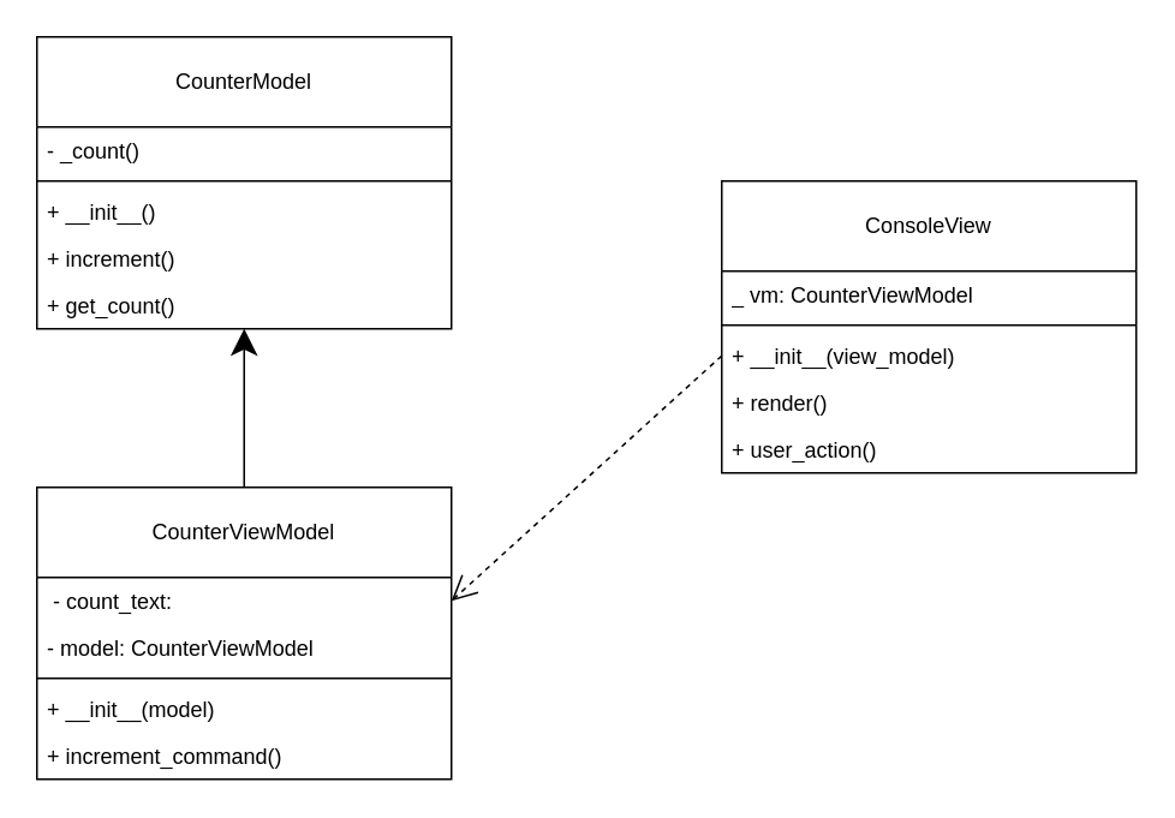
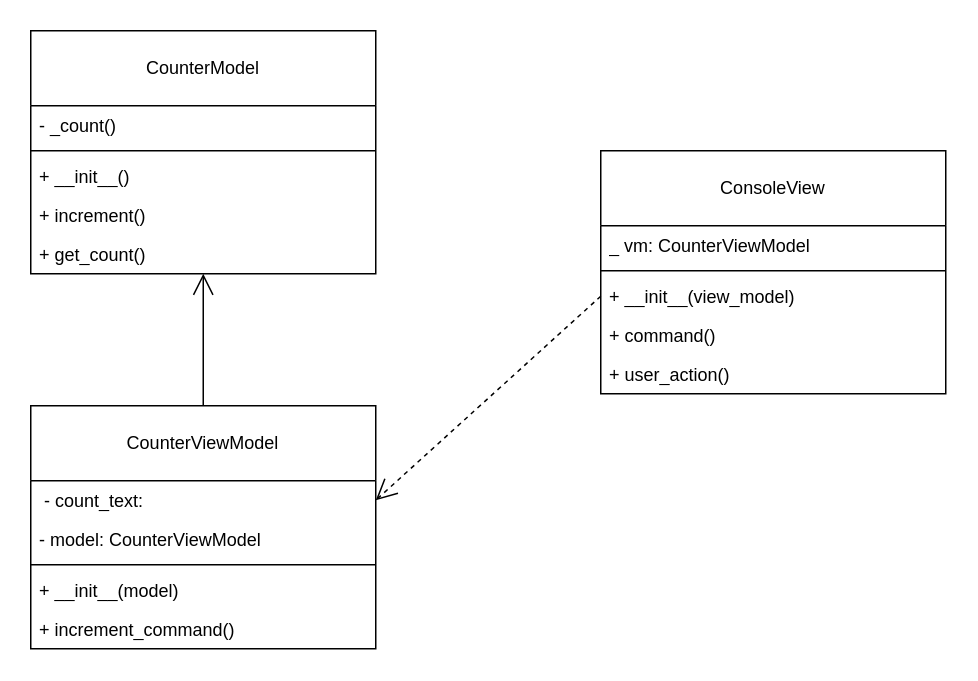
  <mxCell id="0" />
  <mxCell id="1" parent="0" />
  <mxCell id="2" value="CounterModel" style="swimlane;fontStyle=0;childLayout=stackLayout;horizontal=1;startSize=50;fillColor=none;horizontalStack=0;resizeParent=1;resizeParentMax=0;resizeLast=0;collapsible=1;marginBottom=0;whiteSpace=wrap;html=1;" vertex="1" parent="1"><mxGeometry x="20" y="20" width="230" height="162" as="geometry" /></mxCell>
  <mxCell id="3" value="- _count()" style="text;strokeColor=none;fillColor=none;align=left;verticalAlign=top;spacingLeft=4;spacingRight=4;overflow=hidden;rotatable=0;points=[[0,0.5],[1,0.5]];portConstraint=eastwest;whiteSpace=wrap;html=1;" vertex="1" parent="2"><mxGeometry y="50" width="230" height="26" as="geometry" /></mxCell>
  <mxCell id="4" value="" style="line;strokeWidth=1;fillColor=none;align=left;verticalAlign=middle;spacingTop=-1;spacingLeft=3;spacingRight=3;rotatable=0;labelPosition=right;points=[];portConstraint=eastwest;strokeColor=inherit;" vertex="1" parent="2"><mxGeometry y="76" width="230" height="8" as="geometry" /></mxCell>
  <mxCell id="5" value="+ __init__()" style="text;strokeColor=none;fillColor=none;align=left;verticalAlign=top;spacingLeft=4;spacingRight=4;overflow=hidden;rotatable=0;points=[[0,0.5],[1,0.5]];portConstraint=eastwest;whiteSpace=wrap;html=1;" vertex="1" parent="2"><mxGeometry y="84" width="230" height="26" as="geometry" /></mxCell>
  <mxCell id="6" value="+ increment()" style="text;strokeColor=none;fillColor=none;align=left;verticalAlign=top;spacingLeft=4;spacingRight=4;overflow=hidden;rotatable=0;points=[[0,0.5],[1,0.5]];portConstraint=eastwest;whiteSpace=wrap;html=1;" vertex="1" parent="2"><mxGeometry y="110" width="230" height="26" as="geometry" /></mxCell>
  <mxCell id="7" value="+ get_count()" style="text;strokeColor=none;fillColor=none;align=left;verticalAlign=top;spacingLeft=4;spacingRight=4;overflow=hidden;rotatable=0;points=[[0,0.5],[1,0.5]];portConstraint=eastwest;whiteSpace=wrap;html=1;" vertex="1" parent="2"><mxGeometry y="136" width="230" height="26" as="geometry" /></mxCell>
  <mxCell id="8" value="CounterViewModel" style="swimlane;fontStyle=0;childLayout=stackLayout;horizontal=1;startSize=50;fillColor=none;horizontalStack=0;resizeParent=1;resizeParentMax=0;resizeLast=0;collapsible=1;marginBottom=0;whiteSpace=wrap;html=1;" vertex="1" parent="1"><mxGeometry x="20" y="270" width="230" height="162" as="geometry" /></mxCell>
  <mxCell id="9" value="&amp;nbsp;- count_text:" style="text;strokeColor=none;fillColor=none;align=left;verticalAlign=top;spacingLeft=4;spacingRight=4;overflow=hidden;rotatable=0;points=[[0,0.5],[1,0.5]];portConstraint=eastwest;whiteSpace=wrap;html=1;" vertex="1" parent="8"><mxGeometry y="50" width="230" height="26" as="geometry" /></mxCell>
  <mxCell id="10" value="- model: CounterViewModel" style="text;strokeColor=none;fillColor=none;align=left;verticalAlign=top;spacingLeft=4;spacingRight=4;overflow=hidden;rotatable=0;points=[[0,0.5],[1,0.5]];portConstraint=eastwest;whiteSpace=wrap;html=1;" vertex="1" parent="8"><mxGeometry y="76" width="230" height="26" as="geometry" /></mxCell>
  <mxCell id="11" value="" style="line;strokeWidth=1;fillColor=none;align=left;verticalAlign=middle;spacingTop=-1;spacingLeft=3;spacingRight=3;rotatable=0;labelPosition=right;points=[];portConstraint=eastwest;strokeColor=inherit;" vertex="1" parent="8"><mxGeometry y="102" width="230" height="8" as="geometry" /></mxCell>
  <mxCell id="12" value="+ __init__(model)" style="text;strokeColor=none;fillColor=none;align=left;verticalAlign=top;spacingLeft=4;spacingRight=4;overflow=hidden;rotatable=0;points=[[0,0.5],[1,0.5]];portConstraint=eastwest;whiteSpace=wrap;html=1;" vertex="1" parent="8"><mxGeometry y="110" width="230" height="26" as="geometry" /></mxCell>
  <mxCell id="13" value="+ increment_command()" style="text;strokeColor=none;fillColor=none;align=left;verticalAlign=top;spacingLeft=4;spacingRight=4;overflow=hidden;rotatable=0;points=[[0,0.5],[1,0.5]];portConstraint=eastwest;whiteSpace=wrap;html=1;" vertex="1" parent="8"><mxGeometry y="136" width="230" height="26" as="geometry" /></mxCell>
  <mxCell id="14" value="ConsoleView" style="swimlane;fontStyle=0;childLayout=stackLayout;horizontal=1;startSize=50;fillColor=none;horizontalStack=0;resizeParent=1;resizeParentMax=0;resizeLast=0;collapsible=1;marginBottom=0;whiteSpace=wrap;html=1;" vertex="1" parent="1"><mxGeometry x="400" y="100" width="230" height="162" as="geometry" /></mxCell>
  <mxCell id="15" value="_ vm: CounterViewModel" style="text;strokeColor=none;fillColor=none;align=left;verticalAlign=top;spacingLeft=4;spacingRight=4;overflow=hidden;rotatable=0;points=[[0,0.5],[1,0.5]];portConstraint=eastwest;whiteSpace=wrap;html=1;" vertex="1" parent="14"><mxGeometry y="50" width="230" height="26" as="geometry" /></mxCell>
  <mxCell id="16" value="" style="line;strokeWidth=1;fillColor=none;align=left;verticalAlign=middle;spacingTop=-1;spacingLeft=3;spacingRight=3;rotatable=0;labelPosition=right;points=[];portConstraint=eastwest;strokeColor=inherit;" vertex="1" parent="14"><mxGeometry y="76" width="230" height="8" as="geometry" /></mxCell>
  <mxCell id="17" value="+ __init__(view_model)" style="text;strokeColor=none;fillColor=none;align=left;verticalAlign=top;spacingLeft=4;spacingRight=4;overflow=hidden;rotatable=0;points=[[0,0.5],[1,0.5]];portConstraint=eastwest;whiteSpace=wrap;html=1;" vertex="1" parent="14"><mxGeometry y="84" width="230" height="26" as="geometry" /></mxCell>
- <mxCell id="18" value="+ render()" style="text;strokeColor=none;fillColor=none;align=left;verticalAlign=top;spacingLeft=4;spacingRight=4;overflow=hidden;rotatable=0;points=[[0,0.5],[1,0.5]];portConstraint=eastwest;whiteSpace=wrap;html=1;" vertex="1" parent="14"><mxGeometry y="110" width="230" height="26" as="geometry" /></mxCell>
+ <mxCell id="18" value="+ command()" style="text;strokeColor=none;fillColor=none;align=left;verticalAlign=top;spacingLeft=4;spacingRight=4;overflow=hidden;rotatable=0;points=[[0,0.5],[1,0.5]];portConstraint=eastwest;whiteSpace=wrap;html=1;" vertex="1" parent="14"><mxGeometry y="110" width="230" height="26" as="geometry" /></mxCell>
  <mxCell id="19" value="+ user_action()" style="text;strokeColor=none;fillColor=none;align=left;verticalAlign=top;spacingLeft=4;spacingRight=4;overflow=hidden;rotatable=0;points=[[0,0.5],[1,0.5]];portConstraint=eastwest;whiteSpace=wrap;html=1;" vertex="1" parent="14"><mxGeometry y="136" width="230" height="26" as="geometry" /></mxCell>
- <mxCell id="20" value="" style="endArrow=classic;endFill=1;endSize=12;html=1;rounded=0;fontSize=12;curved=1;exitX=0.5;exitY=0;exitDx=0;exitDy=0;" edge="1" parent="1" source="8" target="7"><mxGeometry width="160" relative="1" as="geometry"><mxPoint x="120" y="220" as="sourcePoint" /><mxPoint x="280" y="220" as="targetPoint" /></mxGeometry></mxCell>
+ <mxCell id="20" value="" style="endArrow=open;endFill=1;endSize=12;html=1;rounded=0;fontSize=12;curved=1;exitX=0.5;exitY=0;exitDx=0;exitDy=0;" edge="1" parent="1" source="8" target="7"><mxGeometry width="160" relative="1" as="geometry"><mxPoint x="120" y="220" as="sourcePoint" /><mxPoint x="280" y="220" as="targetPoint" /></mxGeometry></mxCell>
  <mxCell id="21" value="" style="endArrow=open;endFill=1;endSize=12;html=1;rounded=0;fontSize=12;curved=1;exitX=0;exitY=0.5;exitDx=0;exitDy=0;entryX=1;entryY=0.5;entryDx=0;entryDy=0;dashed=1;" edge="1" parent="1" source="17" target="9"><mxGeometry width="160" relative="1" as="geometry"><mxPoint x="440" y="468" as="sourcePoint" /><mxPoint x="440" y="380" as="targetPoint" /></mxGeometry></mxCell>
